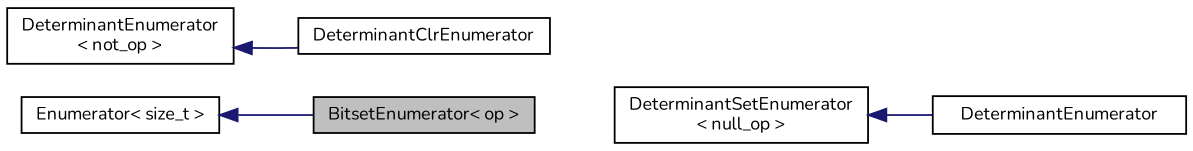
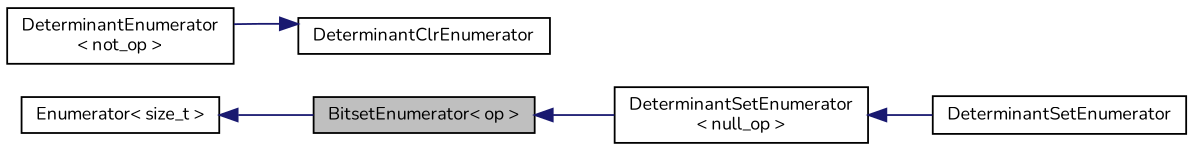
  digraph {
    fontname=Nunito
    rankdir=LR
    node [color=black fillcolor=white fontname=Nunito fontsize=10 shape=record style=filled]
    edge [color=midnightblue dir=back fontname=Nunito fontsize=10 labelfontname=Helvetica labelfontsize=10 style=solid]
    n1 [fillcolor=grey75 fontcolor=black height=0.2 label="BitsetEnumerator\< op \>" width=0.4]
    n2 [height=0.2 label="DeterminantSetEnumerator\l\< null_op \>" width=0.4]
    n3 [height=0.2 label="DeterminantEnumerator\l\< not_op \>" width=0.4]
    n4 [height=0.2 label=DeterminantClrEnumerator width=0.4]
-   n5 [height=0.2 label=DeterminantEnumerator width=0.4]
+   n5 [height=0.2 label=DeterminantSetEnumerator width=0.4]
    n6 [height=0.2 label="Enumerator\< size_t \>" width=0.4]
+   n1 -> n2
    n2 -> n5
-   n3 -> n4
+   n4 -> n3
    n6 -> n1
  }
